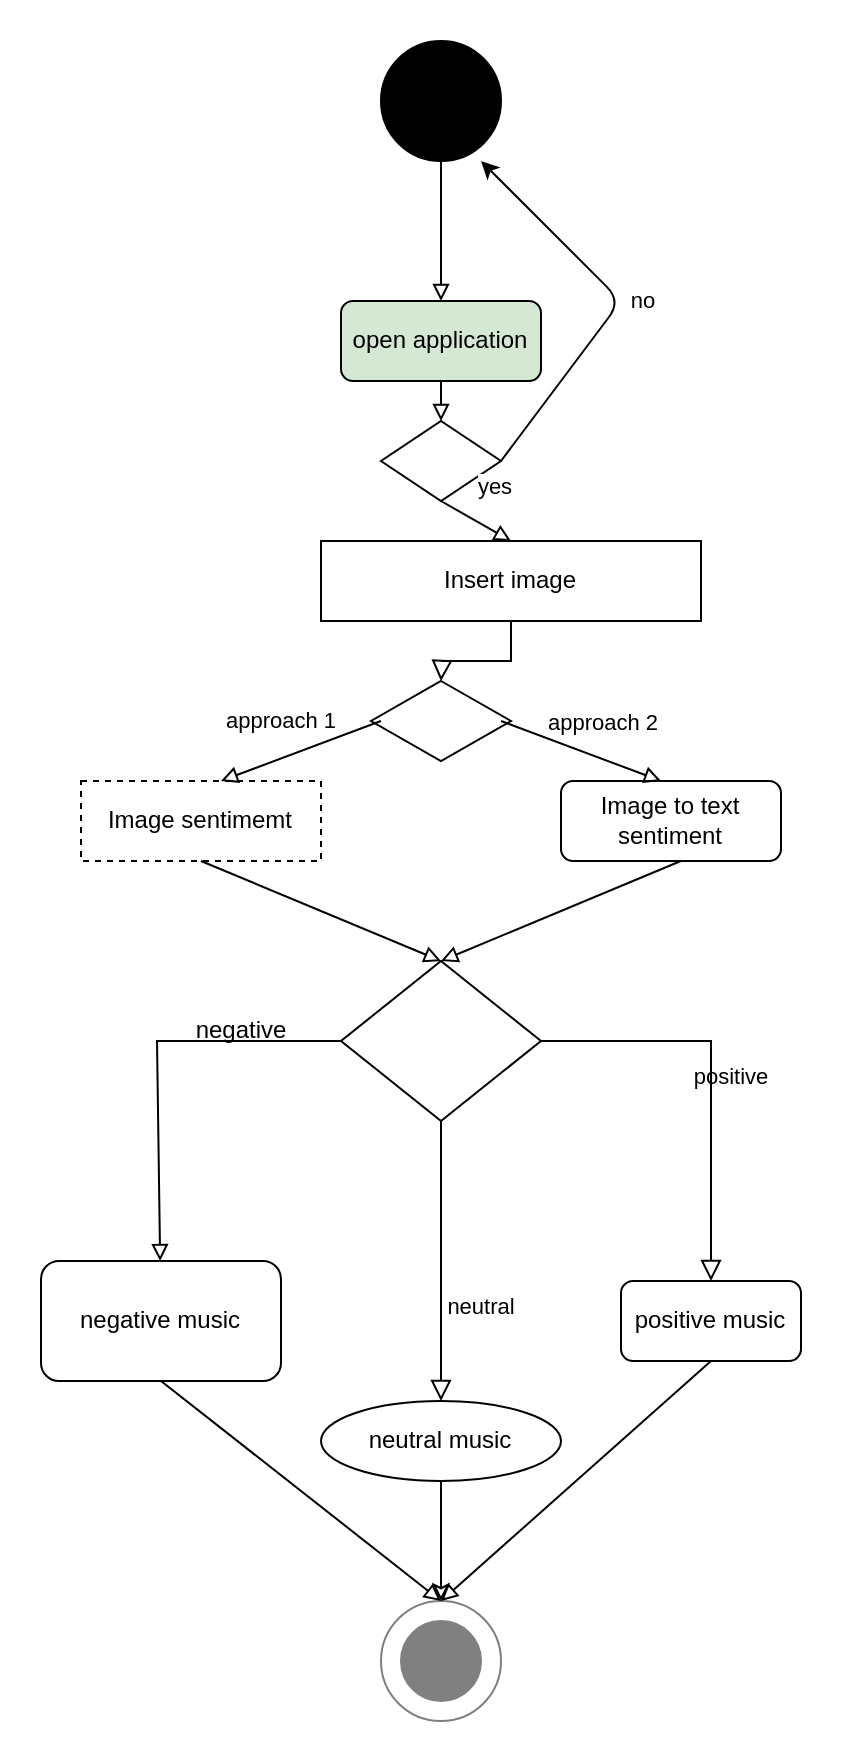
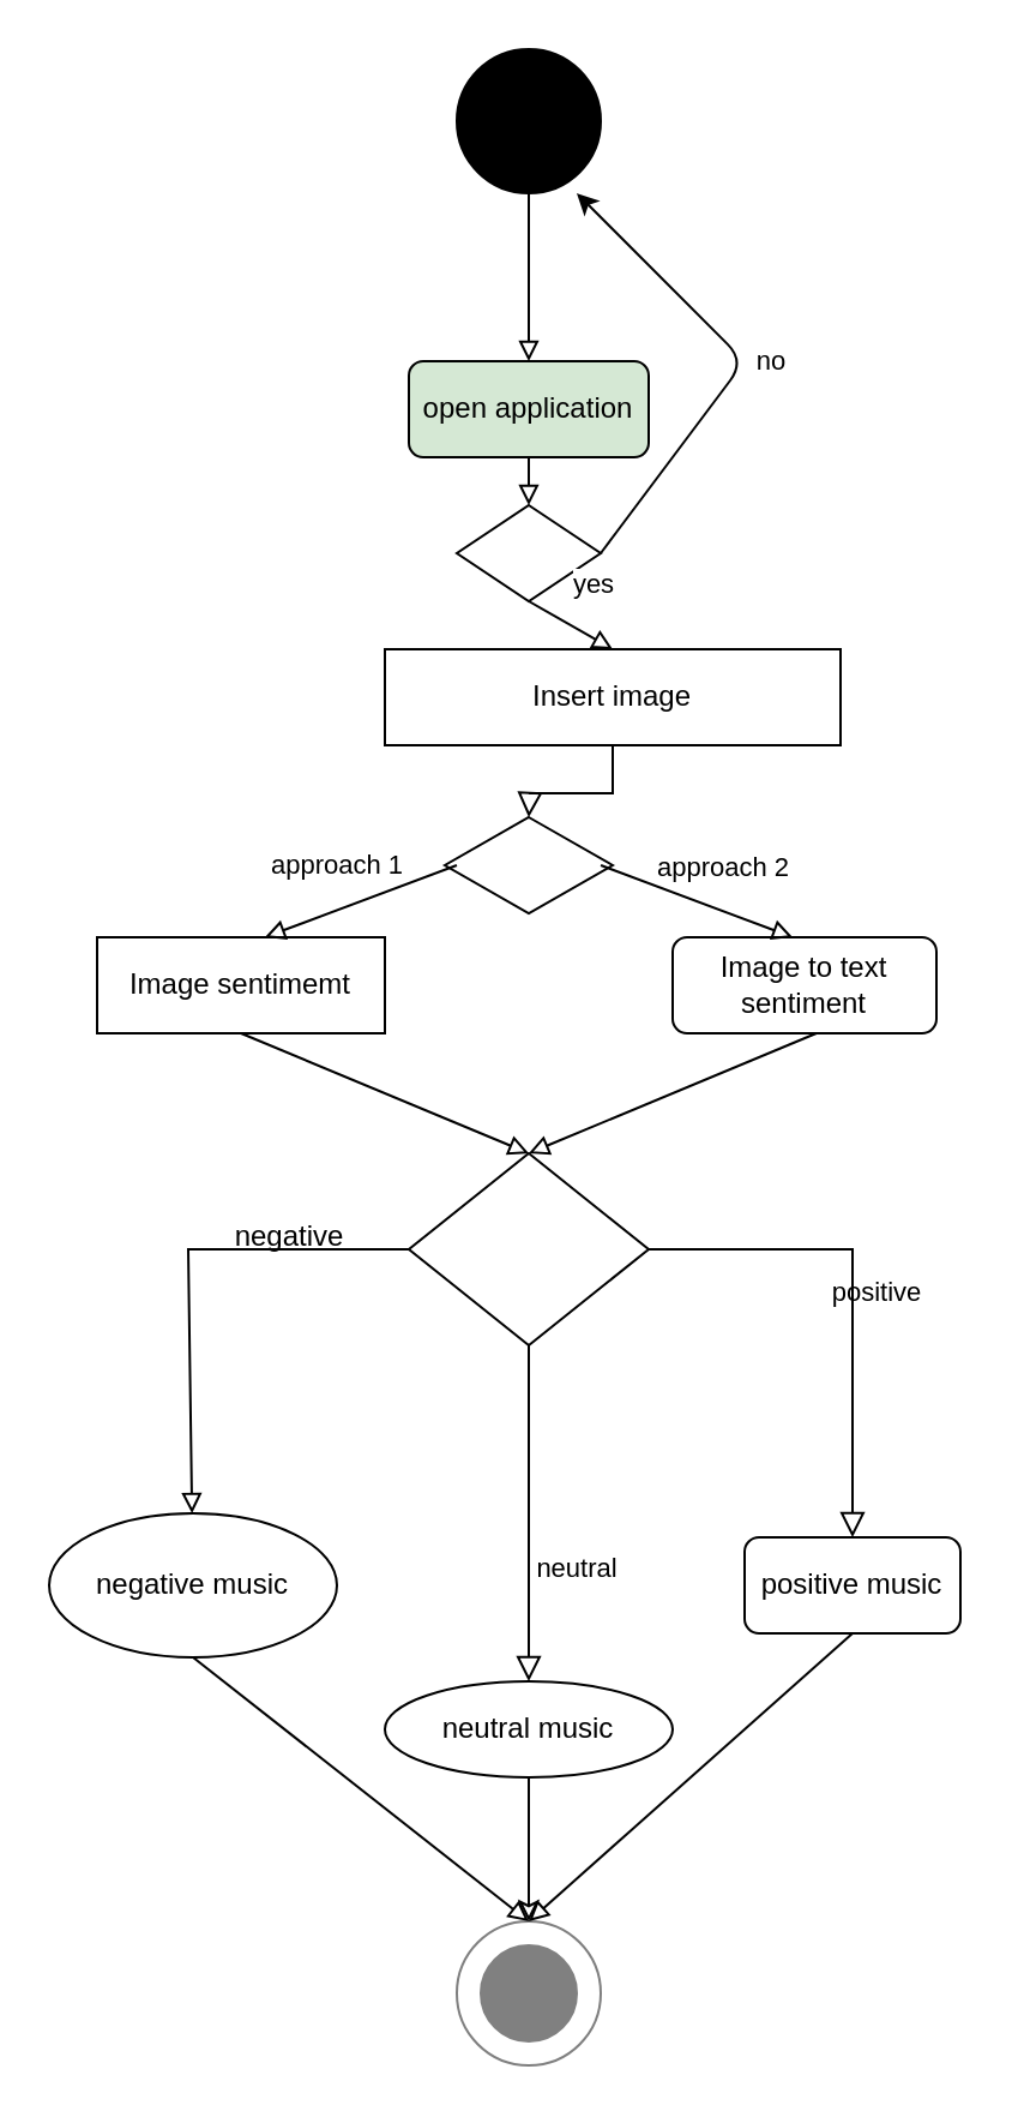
  <mxCell id="0" />
  <mxCell id="1" parent="0" />
  <mxCell id="2" value="" style="rounded=0;html=1;jettySize=auto;orthogonalLoop=1;fontSize=11;endArrow=block;endFill=0;endSize=8;strokeWidth=1;shadow=0;labelBackgroundColor=none;edgeStyle=orthogonalEdgeStyle;" parent="1" source="3" edge="1"><mxGeometry relative="1" as="geometry"><mxPoint x="220" y="340" as="targetPoint" /></mxGeometry></mxCell>
  <mxCell id="3" value="Insert image" style="rounded=1;whiteSpace=wrap;html=1;fontSize=12;glass=0;strokeWidth=1;shadow=0;arcSize=0;" parent="1" vertex="1"><mxGeometry x="160" y="270" width="190" height="40" as="geometry" /></mxCell>
- <mxCell id="4" value="Image sentimemt" style="rounded=0;whiteSpace=wrap;html=1;fontSize=12;glass=0;strokeWidth=1;shadow=0;fillColor=none;arcSize=50;dashed=1;" parent="1" vertex="1"><mxGeometry x="40" y="390" width="120" height="40" as="geometry" /></mxCell>
+ <mxCell id="4" value="Image sentimemt" style="rounded=0;whiteSpace=wrap;html=1;fontSize=12;glass=0;strokeWidth=1;shadow=0;fillColor=none;arcSize=50;" parent="1" vertex="1"><mxGeometry x="40" y="390" width="120" height="40" as="geometry" /></mxCell>
  <mxCell id="5" value="neutral" style="rounded=0;html=1;jettySize=auto;orthogonalLoop=1;fontSize=11;endArrow=block;endFill=0;endSize=8;strokeWidth=1;shadow=0;labelBackgroundColor=none;edgeStyle=orthogonalEdgeStyle;" parent="1" source="7" target="8" edge="1"><mxGeometry x="0.333" y="20" relative="1" as="geometry"><mxPoint as="offset" /></mxGeometry></mxCell>
  <mxCell id="6" value="positive" style="edgeStyle=orthogonalEdgeStyle;rounded=0;html=1;jettySize=auto;orthogonalLoop=1;fontSize=11;endArrow=block;endFill=0;endSize=8;strokeWidth=1;shadow=0;labelBackgroundColor=none;" parent="1" source="7" target="9" edge="1"><mxGeometry y="10" relative="1" as="geometry"><mxPoint as="offset" /></mxGeometry></mxCell>
  <mxCell id="7" value="" style="rhombus;whiteSpace=wrap;html=1;shadow=0;fontFamily=Helvetica;fontSize=12;align=center;strokeWidth=1;spacing=6;spacingTop=-4;" parent="1" vertex="1"><mxGeometry x="170" y="480" width="100" height="80" as="geometry" /></mxCell>
  <mxCell id="8" value="neutral music" style="ellipse;whiteSpace=wrap;html=1;fontSize=12;glass=0;strokeWidth=1;shadow=0;arcSize=0;" parent="1" vertex="1"><mxGeometry x="160" y="700" width="120" height="40" as="geometry" /></mxCell>
  <mxCell id="9" value="positive music" style="rounded=1;whiteSpace=wrap;html=1;fontSize=12;glass=0;strokeWidth=1;shadow=0;" parent="1" vertex="1"><mxGeometry x="310" y="640" width="90" height="40" as="geometry" /></mxCell>
  <mxCell id="10" value="" style="ellipse;whiteSpace=wrap;html=1;aspect=fixed;fillColor=#000000;" vertex="1" parent="1"><mxGeometry x="190" y="20" width="60" height="60" as="geometry" /></mxCell>
  <mxCell id="11" value="" style="endArrow=block;html=1;exitX=0.5;exitY=1;exitDx=0;exitDy=0;exitPerimeter=0;endFill=0;" edge="1" parent="1" source="10"><mxGeometry width="50" height="50" relative="1" as="geometry"><mxPoint x="220" y="230" as="sourcePoint" /><mxPoint x="220" y="150" as="targetPoint" /><Array as="points" /></mxGeometry></mxCell>
  <mxCell id="12" value="" style="endArrow=block;html=1;exitX=0;exitY=0.5;exitDx=0;exitDy=0;exitPerimeter=0;endFill=0;rounded=0;" edge="1" parent="1" source="7" target="14"><mxGeometry width="50" height="50" relative="1" as="geometry"><mxPoint x="240" y="450" as="sourcePoint" /><mxPoint x="70" y="510" as="targetPoint" /><Array as="points"><mxPoint x="78" y="520" /></Array></mxGeometry></mxCell>
  <mxCell id="13" value="negative" style="text;html=1;align=center;verticalAlign=middle;resizable=0;points=[];autosize=1;" vertex="1" parent="1"><mxGeometry x="90" y="505" width="60" height="20" as="geometry" /></mxCell>
- <mxCell id="14" value="negative music" style="rounded=1;whiteSpace=wrap;html=1;" vertex="1" parent="1"><mxGeometry x="20" y="630" width="120" height="60" as="geometry" /></mxCell>
+ <mxCell id="14" value="negative music" style="ellipse;whiteSpace=wrap;html=1;" vertex="1" parent="1"><mxGeometry x="20" y="630" width="120" height="60" as="geometry" /></mxCell>
  <mxCell id="15" value="" style="endArrow=block;html=1;entryX=0.5;entryY=0;entryDx=0;entryDy=0;entryPerimeter=0;exitX=0.5;exitY=1;exitDx=0;exitDy=0;exitPerimeter=0;endFill=0;" edge="1" parent="1" source="4" target="7"><mxGeometry width="50" height="50" relative="1" as="geometry"><mxPoint x="160" y="470" as="sourcePoint" /><mxPoint x="210" y="420" as="targetPoint" /></mxGeometry></mxCell>
  <mxCell id="16" value="" style="ellipse;whiteSpace=wrap;html=1;aspect=fixed;fillColor=#000000;" vertex="1" parent="1"><mxGeometry x="200" y="810" width="40" height="40" as="geometry" /></mxCell>
  <mxCell id="17" value="" style="ellipse;whiteSpace=wrap;html=1;aspect=fixed;sketch=0;opacity=50;" vertex="1" parent="1"><mxGeometry x="190" y="800" width="60" height="60" as="geometry" /></mxCell>
  <mxCell id="18" value="open application" style="rounded=1;whiteSpace=wrap;html=1;sketch=0;fillColor=#d5e8d4;" vertex="1" parent="1"><mxGeometry x="170" y="150" width="100" height="40" as="geometry" /></mxCell>
  <mxCell id="19" value="" style="rhombus;whiteSpace=wrap;html=1;sketch=0;" vertex="1" parent="1"><mxGeometry x="190" y="210" width="60" height="40" as="geometry" /></mxCell>
  <mxCell id="20" value="yes" style="endArrow=block;html=1;strokeColor=#030303;exitX=0.5;exitY=1;exitDx=0;exitDy=0;exitPerimeter=0;entryX=0.5;entryY=0;entryDx=0;entryDy=0;entryPerimeter=0;endFill=0;" edge="1" parent="1" source="19" target="3"><mxGeometry y="20" width="50" height="50" relative="1" as="geometry"><mxPoint x="320" y="290" as="sourcePoint" /><mxPoint x="250" y="260" as="targetPoint" /><mxPoint as="offset" /></mxGeometry></mxCell>
  <mxCell id="21" value="" style="endArrow=classic;html=1;strokeColor=#030303;exitX=1;exitY=0.5;exitDx=0;exitDy=0;exitPerimeter=0;" edge="1" parent="1" source="19"><mxGeometry width="50" height="50" relative="1" as="geometry"><mxPoint x="260" y="230" as="sourcePoint" /><mxPoint x="240" y="80" as="targetPoint" /><Array as="points"><mxPoint x="310" y="150" /></Array></mxGeometry></mxCell>
  <mxCell id="22" value="no" style="edgeLabel;html=1;align=center;verticalAlign=middle;resizable=0;points=[];" vertex="1" connectable="0" parent="21"><mxGeometry x="-0.117" y="-4" relative="1" as="geometry"><mxPoint x="14.3" y="-12.4" as="offset" /></mxGeometry></mxCell>
  <mxCell id="23" value="" style="endArrow=block;html=1;strokeColor=#030303;endFill=0;" edge="1" parent="1"><mxGeometry width="50" height="50" relative="1" as="geometry"><mxPoint x="220" y="190" as="sourcePoint" /><mxPoint x="220" y="210" as="targetPoint" /></mxGeometry></mxCell>
  <mxCell id="24" value="" style="endArrow=classic;html=1;strokeColor=#030303;exitX=0.5;exitY=1;exitDx=0;exitDy=0;exitPerimeter=0;endFill=0;" edge="1" parent="1" source="8"><mxGeometry width="50" height="50" relative="1" as="geometry"><mxPoint x="170" y="760" as="sourcePoint" /><mxPoint x="220" y="800" as="targetPoint" /></mxGeometry></mxCell>
  <mxCell id="25" value="Image to text sentiment" style="whiteSpace=wrap;html=1;sketch=0;rounded=1;" vertex="1" parent="1"><mxGeometry x="280" y="390" width="110" height="40" as="geometry" /></mxCell>
  <mxCell id="26" value="" style="rhombus;whiteSpace=wrap;html=1;rounded=0;sketch=0;" vertex="1" parent="1"><mxGeometry x="185" y="340" width="70" height="40" as="geometry" /></mxCell>
  <mxCell id="27" value="approach 1" style="endArrow=block;html=1;exitX=0.071;exitY=0.5;exitDx=0;exitDy=0;exitPerimeter=0;entryX=0.583;entryY=0;entryDx=0;entryDy=0;entryPerimeter=0;endFill=0;" edge="1" parent="1" source="26" target="4"><mxGeometry x="0.095" y="-18" width="50" height="50" relative="1" as="geometry"><mxPoint x="180" y="360" as="sourcePoint" /><mxPoint x="210" y="380" as="targetPoint" /><mxPoint as="offset" /></mxGeometry></mxCell>
  <mxCell id="28" value="" style="endArrow=block;html=1;entryX=0.455;entryY=0;entryDx=0;entryDy=0;entryPerimeter=0;exitX=0.929;exitY=0.5;exitDx=0;exitDy=0;exitPerimeter=0;endFill=0;" edge="1" parent="1" source="26" target="25"><mxGeometry width="50" height="50" relative="1" as="geometry"><mxPoint x="260" y="360" as="sourcePoint" /><mxPoint x="290" y="390" as="targetPoint" /></mxGeometry></mxCell>
  <mxCell id="29" value="approach 2" style="edgeLabel;html=1;align=center;verticalAlign=middle;resizable=0;points=[];" vertex="1" connectable="0" parent="28"><mxGeometry x="-0.122" relative="1" as="geometry"><mxPoint x="14.75" y="-13.21" as="offset" /></mxGeometry></mxCell>
  <mxCell id="30" value="" style="endArrow=block;html=1;exitX=0.545;exitY=1;exitDx=0;exitDy=0;exitPerimeter=0;endFill=0;" edge="1" parent="1" source="25"><mxGeometry width="50" height="50" relative="1" as="geometry"><mxPoint x="220" y="560" as="sourcePoint" /><mxPoint x="220" y="480" as="targetPoint" /></mxGeometry></mxCell>
  <mxCell id="31" value="" style="endArrow=block;html=1;exitX=0.5;exitY=1;exitDx=0;exitDy=0;endFill=0;" edge="1" parent="1" source="14"><mxGeometry width="50" height="50" relative="1" as="geometry"><mxPoint x="90" y="710" as="sourcePoint" /><mxPoint x="220" y="800" as="targetPoint" /></mxGeometry></mxCell>
  <mxCell id="32" value="" style="endArrow=block;html=1;exitX=0.5;exitY=1;exitDx=0;exitDy=0;exitPerimeter=0;endFill=0;" edge="1" parent="1" source="9"><mxGeometry width="50" height="50" relative="1" as="geometry"><mxPoint x="380" y="820" as="sourcePoint" /><mxPoint x="220" y="800" as="targetPoint" /></mxGeometry></mxCell>
